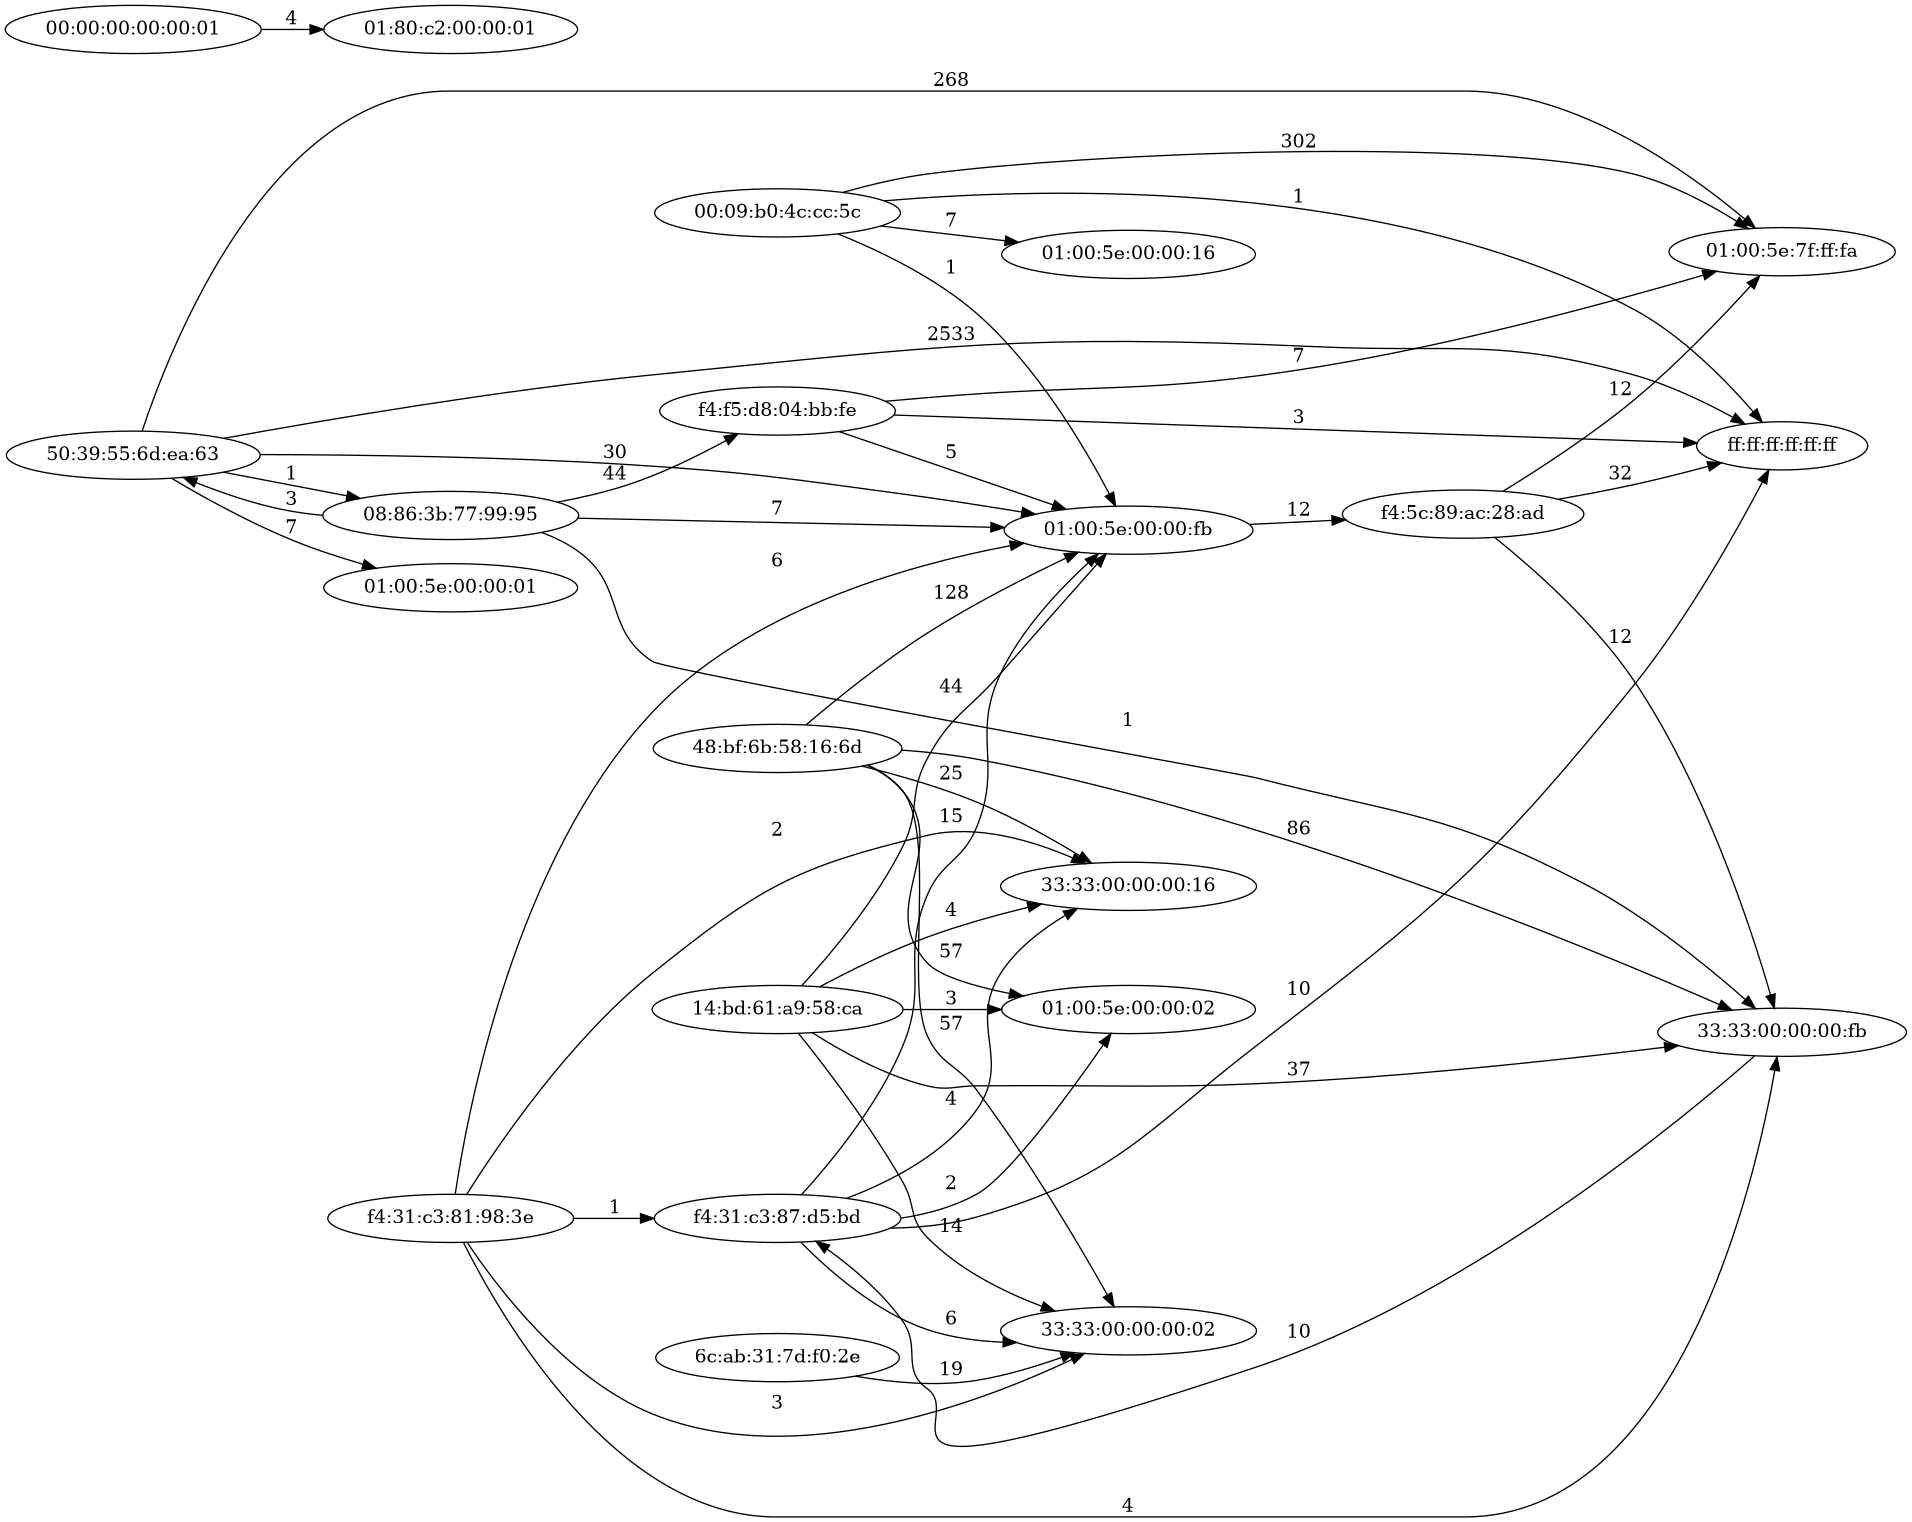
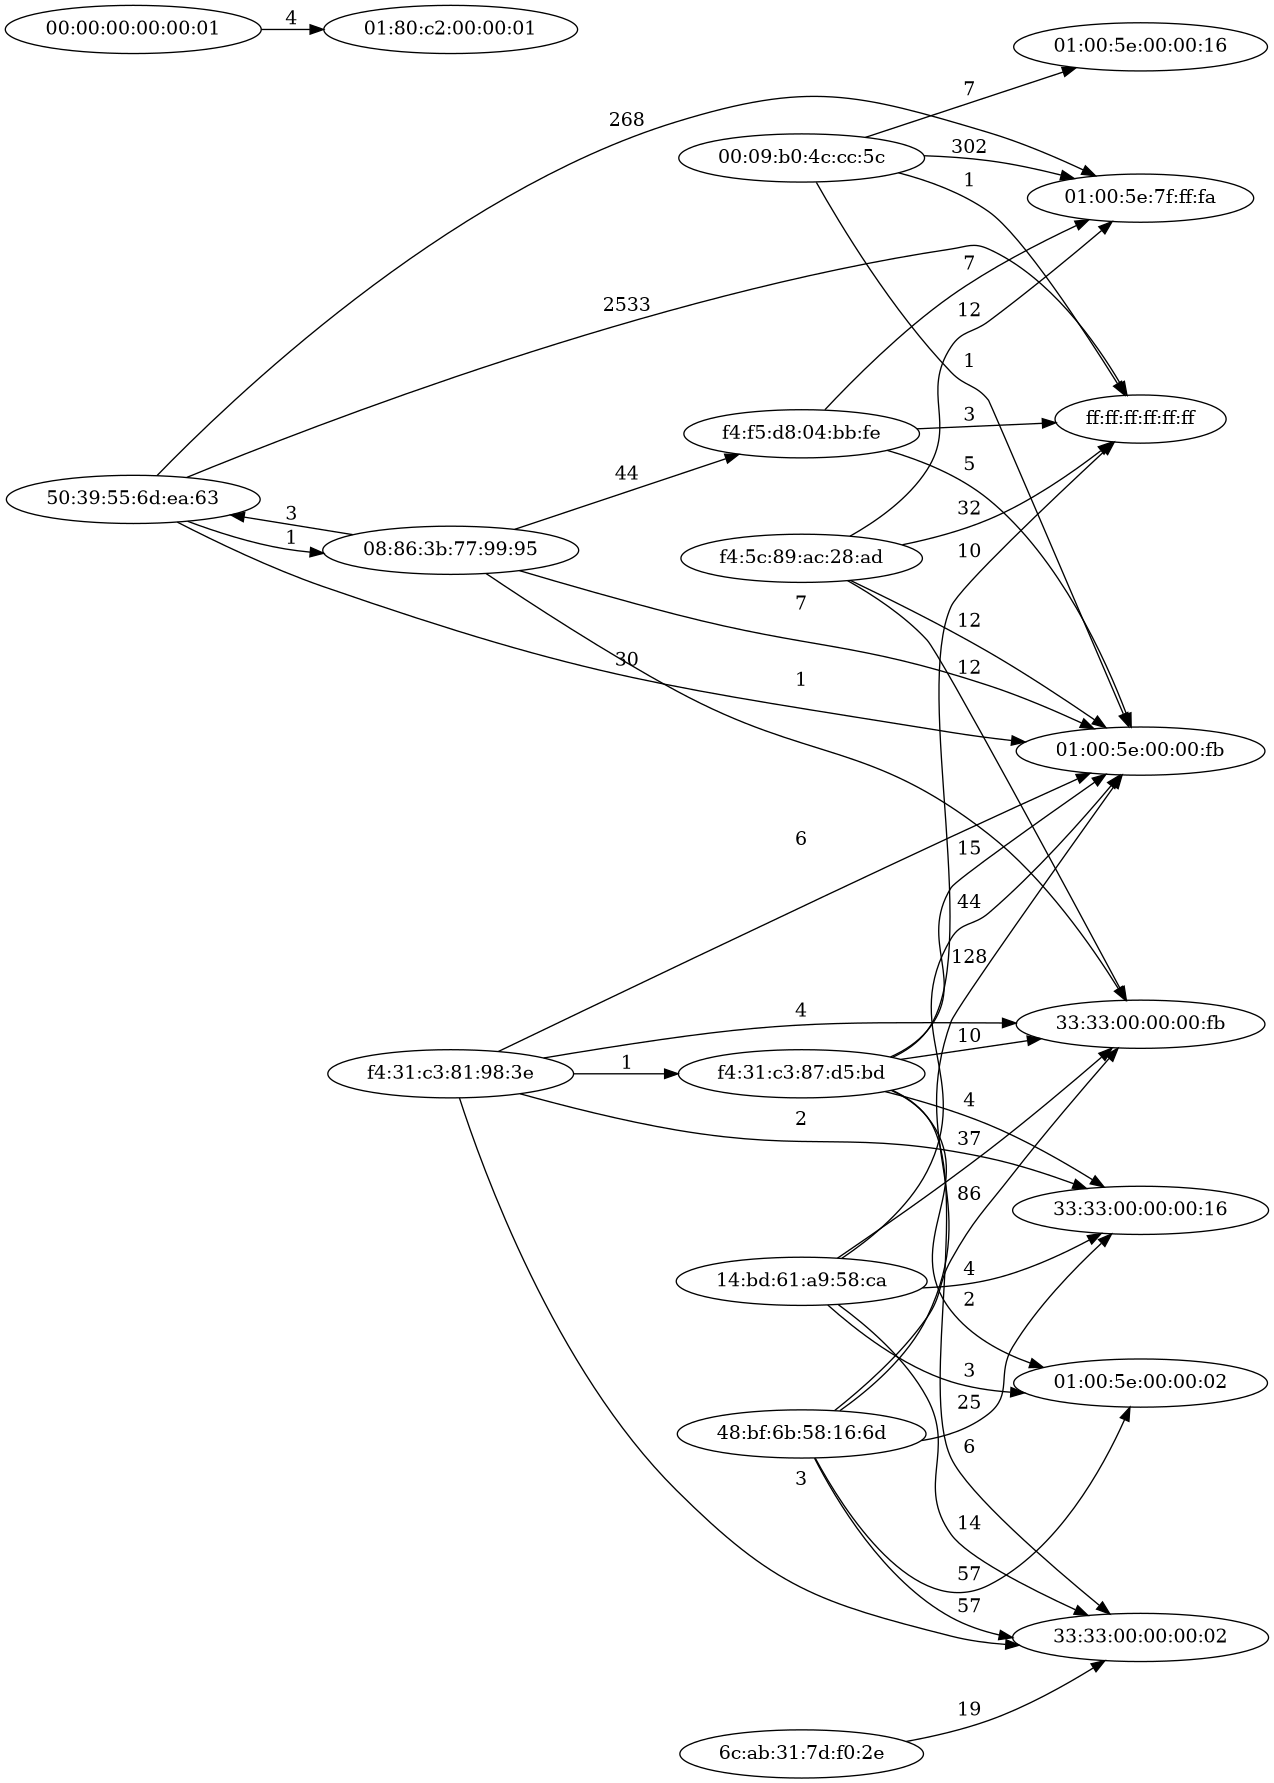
  digraph {
    rankdir=LR
    "f4:31:c3:87:d5:bd"
    "ff:ff:ff:ff:ff:ff"
    "01:00:5e:00:00:02"
    "33:33:00:00:00:fb"
    "01:00:5e:00:00:fb"
    "33:33:00:00:00:02"
    "33:33:00:00:00:16"
    "14:bd:61:a9:58:ca"
    "50:39:55:6d:ea:63"
    "01:00:5e:7f:ff:fa"
    "08:86:3b:77:99:95"
-   "01:00:5e:00:00:01"
    "f4:f5:d8:04:bb:fe"
    "f4:31:c3:81:98:3e"
    "00:09:b0:4c:cc:5c"
    "01:00:5e:00:00:16"
    "00:00:00:00:00:01"
    "01:80:c2:00:00:01"
    "f4:5c:89:ac:28:ad"
    "48:bf:6b:58:16:6d"
    "6c:ab:31:7d:f0:2e"
    "f4:31:c3:87:d5:bd" -> "ff:ff:ff:ff:ff:ff" [label=10]
    "f4:31:c3:87:d5:bd" -> "01:00:5e:00:00:02" [label=2]
-   "33:33:00:00:00:fb" -> "f4:31:c3:87:d5:bd" [label=10]
+   "f4:31:c3:87:d5:bd" -> "33:33:00:00:00:fb" [label=10]
    "f4:31:c3:87:d5:bd" -> "01:00:5e:00:00:fb" [label=15]
    "f4:31:c3:87:d5:bd" -> "33:33:00:00:00:02" [label=6]
    "f4:31:c3:87:d5:bd" -> "33:33:00:00:00:16" [label=4]
    "14:bd:61:a9:58:ca" -> "01:00:5e:00:00:02" [label=3]
    "14:bd:61:a9:58:ca" -> "33:33:00:00:00:fb" [label=37]
    "14:bd:61:a9:58:ca" -> "01:00:5e:00:00:fb" [label=44]
    "14:bd:61:a9:58:ca" -> "33:33:00:00:00:02" [label=14]
    "14:bd:61:a9:58:ca" -> "33:33:00:00:00:16" [label=4]
    "50:39:55:6d:ea:63" -> "ff:ff:ff:ff:ff:ff" [label=2533]
    "50:39:55:6d:ea:63" -> "01:00:5e:00:00:fb" [label=30]
    "50:39:55:6d:ea:63" -> "01:00:5e:7f:ff:fa" [label=268]
    "50:39:55:6d:ea:63" -> "08:86:3b:77:99:95" [label=1]
-   "50:39:55:6d:ea:63" -> "01:00:5e:00:00:01" [label=7]
    "08:86:3b:77:99:95" -> "33:33:00:00:00:fb" [label=1]
    "08:86:3b:77:99:95" -> "01:00:5e:00:00:fb" [label=7]
    "08:86:3b:77:99:95" -> "50:39:55:6d:ea:63" [label=3]
    "08:86:3b:77:99:95" -> "f4:f5:d8:04:bb:fe" [label=44]
    "f4:f5:d8:04:bb:fe" -> "ff:ff:ff:ff:ff:ff" [label=3]
    "f4:f5:d8:04:bb:fe" -> "01:00:5e:00:00:fb" [label=5]
    "f4:f5:d8:04:bb:fe" -> "01:00:5e:7f:ff:fa" [label=7]
    "f4:31:c3:81:98:3e" -> "f4:31:c3:87:d5:bd" [label=1]
    "f4:31:c3:81:98:3e" -> "33:33:00:00:00:fb" [label=4]
    "f4:31:c3:81:98:3e" -> "01:00:5e:00:00:fb" [label=6]
    "f4:31:c3:81:98:3e" -> "33:33:00:00:00:02" [label=3]
    "f4:31:c3:81:98:3e" -> "33:33:00:00:00:16" [label=2]
    "00:09:b0:4c:cc:5c" -> "ff:ff:ff:ff:ff:ff" [label=1]
    "00:09:b0:4c:cc:5c" -> "01:00:5e:00:00:fb" [label=1]
    "00:09:b0:4c:cc:5c" -> "01:00:5e:7f:ff:fa" [label=302]
    "00:09:b0:4c:cc:5c" -> "01:00:5e:00:00:16" [label=7]
    "00:00:00:00:00:01" -> "01:80:c2:00:00:01" [label=4]
    "f4:5c:89:ac:28:ad" -> "ff:ff:ff:ff:ff:ff" [label=32]
    "f4:5c:89:ac:28:ad" -> "33:33:00:00:00:fb" [label=12]
-   "01:00:5e:00:00:fb" -> "f4:5c:89:ac:28:ad" [label=12]
+   "f4:5c:89:ac:28:ad" -> "01:00:5e:00:00:fb" [label=12]
    "f4:5c:89:ac:28:ad" -> "01:00:5e:7f:ff:fa" [label=12]
    "48:bf:6b:58:16:6d" -> "01:00:5e:00:00:02" [label=57]
    "48:bf:6b:58:16:6d" -> "33:33:00:00:00:fb" [label=86]
    "48:bf:6b:58:16:6d" -> "01:00:5e:00:00:fb" [label=128]
    "48:bf:6b:58:16:6d" -> "33:33:00:00:00:02" [label=57]
    "48:bf:6b:58:16:6d" -> "33:33:00:00:00:16" [label=25]
    "6c:ab:31:7d:f0:2e" -> "33:33:00:00:00:02" [label=19]
  }
